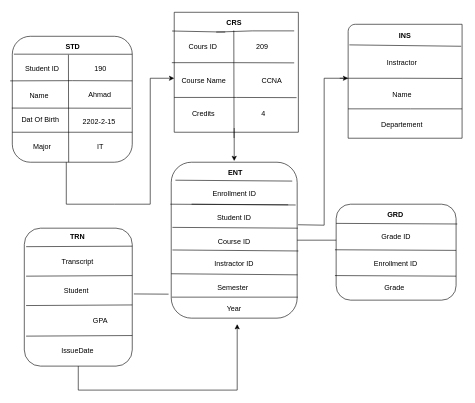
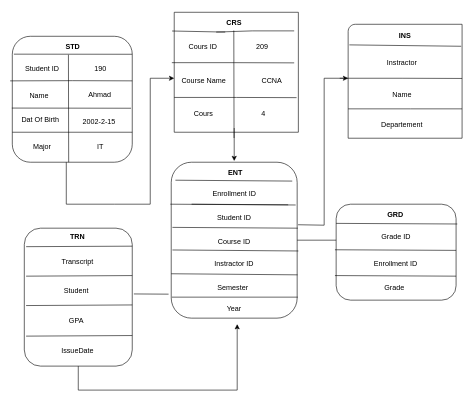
  <mxCell id="0" />
  <mxCell id="1" parent="0" />
  <mxCell id="2" value="&amp;nbsp;" style="rounded=1;whiteSpace=wrap;html=1;" parent="1" vertex="1"><mxGeometry x="20" y="60" width="200" height="210" as="geometry" /></mxCell>
  <mxCell id="3" value="" style="verticalLabelPosition=bottom;verticalAlign=top;html=1;shape=mxgraph.basic.corner_round_rect;dx=6;whiteSpace=wrap;" parent="1" vertex="1"><mxGeometry x="580" y="40" width="190" height="190" as="geometry" /></mxCell>
  <mxCell id="4" value="" style="endArrow=none;html=1;rounded=0;entryX=0.988;entryY=0.095;entryDx=0;entryDy=0;entryPerimeter=0;exitX=0.013;exitY=0.142;exitDx=0;exitDy=0;exitPerimeter=0;" parent="1" edge="1" source="2"><mxGeometry width="50" height="50" relative="1" as="geometry"><mxPoint x="60" y="90" as="sourcePoint" /><mxPoint x="220" y="90" as="targetPoint" /></mxGeometry></mxCell>
  <mxCell id="5" value="&lt;b&gt;STD&lt;/b&gt;" style="text;strokeColor=none;align=center;fillColor=none;html=1;verticalAlign=middle;whiteSpace=wrap;rounded=0;" parent="1" vertex="1"><mxGeometry x="91" y="62" width="60" height="30" as="geometry" /></mxCell>
  <mxCell id="6" value="" style="endArrow=classic;html=1;rounded=0;elbow=vertical;" parent="1" edge="1"><mxGeometry width="50" height="50" relative="1" as="geometry"><mxPoint x="110" y="270" as="sourcePoint" /><mxPoint x="290" y="130" as="targetPoint" /><Array as="points"><mxPoint x="110" y="340" /><mxPoint x="190" y="340" /><mxPoint x="250" y="340" /><mxPoint x="250" y="130" /></Array></mxGeometry></mxCell>
  <mxCell id="7" value="" style="endArrow=none;html=1;rounded=0;entryX=0.992;entryY=0.193;entryDx=0;entryDy=0;entryPerimeter=0;" parent="1" edge="1" target="3"><mxGeometry width="50" height="50" relative="1" as="geometry"><mxPoint x="582" y="74.33" as="sourcePoint" /><mxPoint x="742" y="74.33" as="targetPoint" /></mxGeometry></mxCell>
  <mxCell id="8" value="&lt;b&gt;INS&lt;/b&gt;" style="text;strokeColor=none;align=center;fillColor=none;html=1;verticalAlign=middle;whiteSpace=wrap;rounded=0;" parent="1" vertex="1"><mxGeometry x="645" y="44" width="60" height="30" as="geometry" /></mxCell>
  <mxCell id="9" value="" style="endArrow=classic;html=1;rounded=0;elbow=vertical;exitX=1.007;exitY=0.401;exitDx=0;exitDy=0;exitPerimeter=0;" parent="1" source="10" edge="1"><mxGeometry width="50" height="50" relative="1" as="geometry"><mxPoint x="512.31" y="392.98" as="sourcePoint" /><mxPoint x="580" y="130" as="targetPoint" /><Array as="points"><mxPoint x="540" y="375" /><mxPoint x="540" y="130" /></Array></mxGeometry></mxCell>
  <mxCell id="10" value="&amp;nbsp;" style="rounded=1;whiteSpace=wrap;html=1;arcSize=16;" parent="1" vertex="1"><mxGeometry x="285" y="270" width="210" height="260" as="geometry" /></mxCell>
  <mxCell id="11" value="" style="endArrow=classic;html=1;rounded=0;elbow=vertical;exitX=0.5;exitY=1;exitDx=0;exitDy=0;entryX=0.417;entryY=0;entryDx=0;entryDy=0;entryPerimeter=0;" parent="1" edge="1"><mxGeometry width="50" height="50" relative="1" as="geometry"><mxPoint x="390" y="213" as="sourcePoint" /><mxPoint x="390.02" y="268" as="targetPoint" /></mxGeometry></mxCell>
  <mxCell id="12" value="" style="endArrow=none;html=1;rounded=0;entryX=0.999;entryY=0.121;entryDx=0;entryDy=0;entryPerimeter=0;" parent="1" edge="1"><mxGeometry width="50" height="50" relative="1" as="geometry"><mxPoint x="292" y="300" as="sourcePoint" /><mxPoint x="486.79" y="301.46" as="targetPoint" /></mxGeometry></mxCell>
  <mxCell id="13" value="&lt;b&gt;ENT&lt;/b&gt;" style="text;strokeColor=none;align=center;fillColor=none;html=1;verticalAlign=middle;whiteSpace=wrap;rounded=0;" parent="1" vertex="1"><mxGeometry x="362" y="273" width="60" height="30" as="geometry" /></mxCell>
  <mxCell id="14" value="&amp;nbsp;" style="rounded=1;whiteSpace=wrap;html=1;" parent="1" vertex="1"><mxGeometry x="40" y="380" width="180" height="230" as="geometry" /></mxCell>
  <mxCell id="15" value="&lt;b&gt;TRN&lt;/b&gt;" style="text;strokeColor=none;align=center;fillColor=none;html=1;verticalAlign=middle;whiteSpace=wrap;rounded=0;" parent="1" vertex="1"><mxGeometry x="99" y="380" width="60" height="30" as="geometry" /></mxCell>
  <mxCell id="16" value="" style="endArrow=none;html=1;rounded=0;entryX=0.988;entryY=0.095;entryDx=0;entryDy=0;entryPerimeter=0;exitX=0.017;exitY=0.134;exitDx=0;exitDy=0;exitPerimeter=0;" parent="1" edge="1" source="14"><mxGeometry width="50" height="50" relative="1" as="geometry"><mxPoint x="60" y="410" as="sourcePoint" /><mxPoint x="220" y="410" as="targetPoint" /></mxGeometry></mxCell>
  <mxCell id="17" value="" style="endArrow=none;html=1;rounded=0;elbow=vertical;entryX=-0.021;entryY=0.827;entryDx=0;entryDy=0;entryPerimeter=0;exitX=1.015;exitY=0.455;exitDx=0;exitDy=0;exitPerimeter=0;" parent="1" edge="1"><mxGeometry width="50" height="50" relative="1" as="geometry"><mxPoint x="222.7" y="489.65" as="sourcePoint" /><mxPoint x="280.59" y="490.02" as="targetPoint" /></mxGeometry></mxCell>
  <mxCell id="18" value="" style="endArrow=classic;html=1;rounded=0;elbow=vertical;exitX=0.5;exitY=1;exitDx=0;exitDy=0;" parent="1" edge="1"><mxGeometry width="50" height="50" relative="1" as="geometry"><mxPoint x="130" y="610" as="sourcePoint" /><mxPoint x="395" y="540" as="targetPoint" /><Array as="points"><mxPoint x="130" y="650" /><mxPoint x="395" y="650" /></Array></mxGeometry></mxCell>
  <mxCell id="19" value="" style="rounded=1;whiteSpace=wrap;html=1;" parent="1" vertex="1"><mxGeometry x="560" y="340" width="200" height="160" as="geometry" /></mxCell>
  <mxCell id="20" value="&lt;b&gt;GRD&lt;/b&gt;" style="text;strokeColor=none;align=center;fillColor=none;html=1;verticalAlign=middle;whiteSpace=wrap;rounded=0;" parent="1" vertex="1"><mxGeometry x="629" y="343" width="60" height="30" as="geometry" /></mxCell>
  <mxCell id="21" value="" style="endArrow=none;html=1;rounded=0;elbow=vertical;entryX=-0.021;entryY=0.827;entryDx=0;entryDy=0;entryPerimeter=0;exitX=1;exitY=0.5;exitDx=0;exitDy=0;" parent="1" edge="1" source="10"><mxGeometry width="50" height="50" relative="1" as="geometry"><mxPoint x="500" y="400" as="sourcePoint" /><mxPoint x="560" y="400" as="targetPoint" /></mxGeometry></mxCell>
  <mxCell id="22" value="" style="swimlane;startSize=0;" vertex="1" parent="1"><mxGeometry x="290" y="20" width="207" height="200" as="geometry" /></mxCell>
  <mxCell id="23" value="" style="endArrow=none;html=1;rounded=0;exitX=0;exitY=1;exitDx=0;exitDy=0;" edge="1" parent="22" source="24"><mxGeometry width="50" height="50" relative="1" as="geometry"><mxPoint x="10" y="30" as="sourcePoint" /><mxPoint x="200" y="31" as="targetPoint" /><Array as="points"><mxPoint x="130" y="31" /></Array></mxGeometry></mxCell>
  <mxCell id="24" value="&lt;b&gt;CRS&lt;/b&gt;" style="text;strokeColor=none;align=center;fillColor=none;html=1;verticalAlign=middle;whiteSpace=wrap;rounded=0;" vertex="1" parent="22"><mxGeometry x="70" y="3" width="60" height="30" as="geometry" /></mxCell>
  <mxCell id="25" value="" style="endArrow=none;html=1;rounded=0;exitX=-0.017;exitY=0.156;exitDx=0;exitDy=0;exitPerimeter=0;entryX=0.25;entryY=1;entryDx=0;entryDy=0;" edge="1" parent="22" source="22" target="24"><mxGeometry width="50" height="50" relative="1" as="geometry"><mxPoint x="347" y="81" as="sourcePoint" /><mxPoint x="550" y="81" as="targetPoint" /></mxGeometry></mxCell>
  <mxCell id="26" value="" style="endArrow=none;html=1;rounded=0;entryX=-0.207;entryY=-0.307;entryDx=0;entryDy=0;entryPerimeter=0;" edge="1" parent="22"><mxGeometry width="50" height="50" relative="1" as="geometry"><mxPoint x="99.75" y="209.61" as="sourcePoint" /><mxPoint x="99.33" y="30.4" as="targetPoint" /></mxGeometry></mxCell>
  <mxCell id="27" value="" style="endArrow=none;html=1;rounded=0;exitX=-0.018;exitY=0.354;exitDx=0;exitDy=0;exitPerimeter=0;entryX=1;entryY=0.32;entryDx=0;entryDy=0;entryPerimeter=0;" edge="1" parent="22"><mxGeometry width="50" height="50" relative="1" as="geometry"><mxPoint x="-4" y="84" as="sourcePoint" /><mxPoint x="200" y="84.33" as="targetPoint" /><Array as="points"><mxPoint x="100" y="84" /></Array></mxGeometry></mxCell>
  <mxCell id="28" value="" style="endArrow=none;html=1;rounded=0;exitX=-0.018;exitY=0.354;exitDx=0;exitDy=0;exitPerimeter=0;entryX=1;entryY=0.32;entryDx=0;entryDy=0;entryPerimeter=0;" edge="1" parent="22"><mxGeometry width="50" height="50" relative="1" as="geometry"><mxPoint y="142" as="sourcePoint" /><mxPoint x="204" y="142.33" as="targetPoint" /><Array as="points"><mxPoint x="104" y="142" /></Array></mxGeometry></mxCell>
  <mxCell id="29" value="Cours ID" style="text;strokeColor=none;align=center;fillColor=none;html=1;verticalAlign=middle;whiteSpace=wrap;rounded=0;" vertex="1" parent="22"><mxGeometry x="18" y="42" width="60" height="30" as="geometry" /></mxCell>
  <mxCell id="30" value="209" style="text;strokeColor=none;align=center;fillColor=none;html=1;verticalAlign=middle;whiteSpace=wrap;rounded=0;" vertex="1" parent="22"><mxGeometry x="117" y="42" width="60" height="30" as="geometry" /></mxCell>
  <mxCell id="31" value="CCNA" style="text;strokeColor=none;align=center;fillColor=none;html=1;verticalAlign=middle;whiteSpace=wrap;rounded=0;" vertex="1" parent="22"><mxGeometry x="133" y="99" width="60" height="30" as="geometry" /></mxCell>
  <mxCell id="32" value="Course Name" style="text;strokeColor=none;align=center;fillColor=none;html=1;verticalAlign=middle;whiteSpace=wrap;rounded=0;" vertex="1" parent="22"><mxGeometry x="9" y="100" width="81" height="30" as="geometry" /></mxCell>
  <mxCell id="33" value="4" style="text;strokeColor=none;align=center;fillColor=none;html=1;verticalAlign=middle;whiteSpace=wrap;rounded=0;" vertex="1" parent="22"><mxGeometry x="119" y="155" width="60" height="30" as="geometry" /></mxCell>
- <mxCell id="34" value="Credits" style="text;strokeColor=none;align=center;fillColor=none;html=1;verticalAlign=middle;whiteSpace=wrap;rounded=0;" vertex="1" parent="22"><mxGeometry x="19" y="155" width="60" height="30" as="geometry" /></mxCell>
+ <mxCell id="34" value="Cours" style="text;strokeColor=none;align=center;fillColor=none;html=1;verticalAlign=middle;whiteSpace=wrap;rounded=0;" vertex="1" parent="22"><mxGeometry x="19" y="155" width="60" height="30" as="geometry" /></mxCell>
  <mxCell id="35" value="" style="endArrow=none;html=1;rounded=0;entryX=-0.207;entryY=-0.307;entryDx=0;entryDy=0;entryPerimeter=0;" edge="1" parent="1"><mxGeometry width="50" height="50" relative="1" as="geometry"><mxPoint x="114" y="270" as="sourcePoint" /><mxPoint x="113.58" y="90.79" as="targetPoint" /></mxGeometry></mxCell>
  <mxCell id="36" value="" style="endArrow=none;html=1;rounded=0;exitX=-0.018;exitY=0.354;exitDx=0;exitDy=0;exitPerimeter=0;entryX=1;entryY=0.32;entryDx=0;entryDy=0;entryPerimeter=0;" edge="1" parent="1" source="2"><mxGeometry width="50" height="50" relative="1" as="geometry"><mxPoint x="61.76" y="135.17" as="sourcePoint" /><mxPoint x="220" y="134.33" as="targetPoint" /><Array as="points"><mxPoint x="120" y="134" /></Array></mxGeometry></mxCell>
  <mxCell id="37" value="" style="endArrow=none;html=1;rounded=0;entryX=1;entryY=0.32;entryDx=0;entryDy=0;entryPerimeter=0;" edge="1" parent="1"><mxGeometry width="50" height="50" relative="1" as="geometry"><mxPoint x="20" y="220" as="sourcePoint" /><mxPoint x="220" y="220" as="targetPoint" /></mxGeometry></mxCell>
  <mxCell id="38" value="" style="endArrow=none;html=1;rounded=0;exitX=-0.004;exitY=0.57;exitDx=0;exitDy=0;exitPerimeter=0;entryX=1;entryY=0.32;entryDx=0;entryDy=0;entryPerimeter=0;" edge="1" parent="1" source="2"><mxGeometry width="50" height="50" relative="1" as="geometry"><mxPoint x="60" y="181" as="sourcePoint" /><mxPoint x="218" y="180" as="targetPoint" /></mxGeometry></mxCell>
  <mxCell id="39" value="Name" style="text;strokeColor=none;align=center;fillColor=none;html=1;verticalAlign=middle;whiteSpace=wrap;rounded=0;" vertex="1" parent="1"><mxGeometry x="35" y="144" width="60" height="30" as="geometry" /></mxCell>
  <mxCell id="40" value="Major" style="text;strokeColor=none;align=center;fillColor=none;html=1;verticalAlign=middle;whiteSpace=wrap;rounded=0;" vertex="1" parent="1"><mxGeometry x="40" y="230" width="60" height="30" as="geometry" /></mxCell>
  <mxCell id="41" value="Ahmad" style="text;strokeColor=none;align=center;fillColor=none;html=1;verticalAlign=middle;whiteSpace=wrap;rounded=0;" vertex="1" parent="1"><mxGeometry x="136" y="142" width="60" height="30" as="geometry" /></mxCell>
- <mxCell id="42" value="2202-2-15" style="text;strokeColor=none;align=center;fillColor=none;html=1;verticalAlign=middle;whiteSpace=wrap;rounded=0;" vertex="1" parent="1"><mxGeometry x="135" y="188" width="60" height="30" as="geometry" /></mxCell>
+ <mxCell id="42" value="2002-2-15" style="text;strokeColor=none;align=center;fillColor=none;html=1;verticalAlign=middle;whiteSpace=wrap;rounded=0;" vertex="1" parent="1"><mxGeometry x="135" y="188" width="60" height="30" as="geometry" /></mxCell>
  <mxCell id="43" value="IT" style="text;strokeColor=none;align=center;fillColor=none;html=1;verticalAlign=middle;whiteSpace=wrap;rounded=0;" vertex="1" parent="1"><mxGeometry x="137" y="230" width="60" height="30" as="geometry" /></mxCell>
  <mxCell id="44" value="190" style="text;strokeColor=none;align=center;fillColor=none;html=1;verticalAlign=middle;whiteSpace=wrap;rounded=0;" vertex="1" parent="1"><mxGeometry x="137" y="100" width="60" height="30" as="geometry" /></mxCell>
  <mxCell id="45" value="Student ID" style="text;strokeColor=none;align=center;fillColor=none;html=1;verticalAlign=middle;whiteSpace=wrap;rounded=0;" vertex="1" parent="1"><mxGeometry x="40" y="100" width="60" height="30" as="geometry" /></mxCell>
  <mxCell id="46" value="Dat Of Birth" style="text;strokeColor=none;align=center;fillColor=none;html=1;verticalAlign=middle;whiteSpace=wrap;rounded=0;" vertex="1" parent="1"><mxGeometry x="31" y="185" width="72" height="30" as="geometry" /></mxCell>
  <mxCell id="47" value="" style="endArrow=none;html=1;rounded=0;exitX=-0.018;exitY=0.354;exitDx=0;exitDy=0;exitPerimeter=0;entryX=1;entryY=0.32;entryDx=0;entryDy=0;entryPerimeter=0;" edge="1" parent="1"><mxGeometry width="50" height="50" relative="1" as="geometry"><mxPoint x="566" y="130" as="sourcePoint" /><mxPoint x="770" y="130.33" as="targetPoint" /><Array as="points"><mxPoint x="670" y="130" /></Array></mxGeometry></mxCell>
  <mxCell id="48" value="" style="endArrow=none;html=1;rounded=0;exitX=-0.018;exitY=0.354;exitDx=0;exitDy=0;exitPerimeter=0;" edge="1" parent="1"><mxGeometry width="50" height="50" relative="1" as="geometry"><mxPoint x="580" y="181" as="sourcePoint" /><mxPoint x="770" y="181" as="targetPoint" /><Array as="points"><mxPoint x="684" y="181" /></Array></mxGeometry></mxCell>
  <mxCell id="49" value="Name" style="text;strokeColor=none;align=center;fillColor=none;html=1;verticalAlign=middle;whiteSpace=wrap;rounded=0;" vertex="1" parent="1"><mxGeometry x="640" y="142" width="60" height="30" as="geometry" /></mxCell>
  <mxCell id="50" value="Instractor" style="text;strokeColor=none;align=center;fillColor=none;html=1;verticalAlign=middle;whiteSpace=wrap;rounded=0;" vertex="1" parent="1"><mxGeometry x="640" y="90" width="60" height="30" as="geometry" /></mxCell>
  <mxCell id="51" value="Departement" style="text;strokeColor=none;align=center;fillColor=none;html=1;verticalAlign=middle;whiteSpace=wrap;rounded=0;" vertex="1" parent="1"><mxGeometry x="640" y="192" width="60" height="30" as="geometry" /></mxCell>
  <mxCell id="52" value="" style="endArrow=none;html=1;rounded=0;" edge="1" parent="1"><mxGeometry width="50" height="50" relative="1" as="geometry"><mxPoint x="319" y="340" as="sourcePoint" /><mxPoint x="480" y="341" as="targetPoint" /></mxGeometry></mxCell>
  <mxCell id="53" value="" style="endArrow=none;html=1;rounded=0;" edge="1" parent="1"><mxGeometry width="50" height="50" relative="1" as="geometry"><mxPoint x="287" y="416.33" as="sourcePoint" /><mxPoint x="497" y="418" as="targetPoint" /></mxGeometry></mxCell>
  <mxCell id="54" value="" style="endArrow=none;html=1;rounded=0;entryX=1.003;entryY=0.63;entryDx=0;entryDy=0;entryPerimeter=0;" edge="1" parent="1"><mxGeometry width="50" height="50" relative="1" as="geometry"><mxPoint x="285" y="456" as="sourcePoint" /><mxPoint x="495.63" y="457.8" as="targetPoint" /></mxGeometry></mxCell>
  <mxCell id="55" value="" style="endArrow=none;html=1;rounded=0;" edge="1" parent="1"><mxGeometry width="50" height="50" relative="1" as="geometry"><mxPoint x="286" y="495" as="sourcePoint" /><mxPoint x="496" y="495" as="targetPoint" /></mxGeometry></mxCell>
  <mxCell id="56" value="" style="endArrow=none;html=1;rounded=0;" edge="1" parent="1"><mxGeometry width="50" height="50" relative="1" as="geometry"><mxPoint x="287" y="378.67" as="sourcePoint" /><mxPoint x="496" y="380" as="targetPoint" /></mxGeometry></mxCell>
  <mxCell id="57" value="Enrollment ID" style="text;strokeColor=none;align=center;fillColor=none;html=1;verticalAlign=middle;whiteSpace=wrap;rounded=0;" vertex="1" parent="1"><mxGeometry x="343" y="308" width="95" height="30" as="geometry" /></mxCell>
  <mxCell id="58" value="Student ID" style="text;strokeColor=none;align=center;fillColor=none;html=1;verticalAlign=middle;whiteSpace=wrap;rounded=0;" vertex="1" parent="1"><mxGeometry x="360" y="348" width="60" height="30" as="geometry" /></mxCell>
  <mxCell id="59" value="Course ID" style="text;strokeColor=none;align=center;fillColor=none;html=1;verticalAlign=middle;whiteSpace=wrap;rounded=0;" vertex="1" parent="1"><mxGeometry x="360" y="388" width="60" height="30" as="geometry" /></mxCell>
  <mxCell id="60" value="Instractor&lt;span style=&quot;white-space: pre;&quot;&gt;&#09;&lt;/span&gt;ID" style="text;strokeColor=none;align=center;fillColor=none;html=1;verticalAlign=middle;whiteSpace=wrap;rounded=0;" vertex="1" parent="1"><mxGeometry x="360" y="425" width="60" height="30" as="geometry" /></mxCell>
  <mxCell id="61" value="Semester" style="text;strokeColor=none;align=center;fillColor=none;html=1;verticalAlign=middle;whiteSpace=wrap;rounded=0;" vertex="1" parent="1"><mxGeometry x="358" y="465" width="60" height="30" as="geometry" /></mxCell>
  <mxCell id="62" value="Year" style="text;strokeColor=none;align=center;fillColor=none;html=1;verticalAlign=middle;whiteSpace=wrap;rounded=0;" vertex="1" parent="1"><mxGeometry x="360" y="500" width="60" height="30" as="geometry" /></mxCell>
  <mxCell id="63" value="" style="endArrow=none;html=1;rounded=0;" edge="1" parent="1"><mxGeometry width="50" height="50" relative="1" as="geometry"><mxPoint x="283.5" y="340" as="sourcePoint" /><mxPoint x="492.5" y="341.33" as="targetPoint" /></mxGeometry></mxCell>
  <mxCell id="64" value="" style="endArrow=none;html=1;rounded=0;" edge="1" parent="1"><mxGeometry width="50" height="50" relative="1" as="geometry"><mxPoint x="558" y="416" as="sourcePoint" /><mxPoint x="760" y="417" as="targetPoint" /></mxGeometry></mxCell>
  <mxCell id="65" value="" style="endArrow=none;html=1;rounded=0;" edge="1" parent="1"><mxGeometry width="50" height="50" relative="1" as="geometry"><mxPoint x="560" y="372" as="sourcePoint" /><mxPoint x="762" y="373" as="targetPoint" /></mxGeometry></mxCell>
  <mxCell id="66" value="" style="endArrow=none;html=1;rounded=0;" edge="1" parent="1"><mxGeometry width="50" height="50" relative="1" as="geometry"><mxPoint x="558" y="459" as="sourcePoint" /><mxPoint x="760" y="460" as="targetPoint" /></mxGeometry></mxCell>
  <mxCell id="67" value="Grade ID" style="text;strokeColor=none;align=center;fillColor=none;html=1;verticalAlign=middle;whiteSpace=wrap;rounded=0;" vertex="1" parent="1"><mxGeometry x="630" y="380" width="60" height="30" as="geometry" /></mxCell>
  <mxCell id="68" value="Grade&amp;nbsp;" style="text;strokeColor=none;align=center;fillColor=none;html=1;verticalAlign=middle;whiteSpace=wrap;rounded=0;" vertex="1" parent="1"><mxGeometry x="629" y="465" width="60" height="30" as="geometry" /></mxCell>
  <mxCell id="69" value="Enrollment ID" style="text;strokeColor=none;align=center;fillColor=none;html=1;verticalAlign=middle;whiteSpace=wrap;rounded=0;" vertex="1" parent="1"><mxGeometry x="611.5" y="425" width="95" height="30" as="geometry" /></mxCell>
  <mxCell id="70" value="" style="endArrow=none;html=1;rounded=0;entryX=0.988;entryY=0.095;entryDx=0;entryDy=0;entryPerimeter=0;exitX=0.017;exitY=0.134;exitDx=0;exitDy=0;exitPerimeter=0;" edge="1" parent="1"><mxGeometry width="50" height="50" relative="1" as="geometry"><mxPoint x="43" y="460" as="sourcePoint" /><mxPoint x="220" y="459" as="targetPoint" /></mxGeometry></mxCell>
  <mxCell id="71" value="" style="endArrow=none;html=1;rounded=0;entryX=0.988;entryY=0.095;entryDx=0;entryDy=0;entryPerimeter=0;exitX=0.017;exitY=0.134;exitDx=0;exitDy=0;exitPerimeter=0;" edge="1" parent="1"><mxGeometry width="50" height="50" relative="1" as="geometry"><mxPoint x="43" y="509" as="sourcePoint" /><mxPoint x="220" y="508" as="targetPoint" /></mxGeometry></mxCell>
  <mxCell id="72" value="" style="endArrow=none;html=1;rounded=0;entryX=0.988;entryY=0.095;entryDx=0;entryDy=0;entryPerimeter=0;exitX=0.017;exitY=0.134;exitDx=0;exitDy=0;exitPerimeter=0;" edge="1" parent="1"><mxGeometry width="50" height="50" relative="1" as="geometry"><mxPoint x="43" y="560" as="sourcePoint" /><mxPoint x="220" y="559" as="targetPoint" /></mxGeometry></mxCell>
  <mxCell id="73" value="Transcript" style="text;strokeColor=none;align=center;fillColor=none;html=1;verticalAlign=middle;whiteSpace=wrap;rounded=0;" vertex="1" parent="1"><mxGeometry x="99" y="421" width="60" height="30" as="geometry" /></mxCell>
  <mxCell id="74" value="Student" style="text;strokeColor=none;align=center;fillColor=none;html=1;verticalAlign=middle;whiteSpace=wrap;rounded=0;" vertex="1" parent="1"><mxGeometry x="97" y="470" width="60" height="30" as="geometry" /></mxCell>
- <mxCell id="75" value="GPA" style="text;strokeColor=none;align=center;fillColor=none;html=1;verticalAlign=middle;whiteSpace=wrap;rounded=0;" vertex="1" parent="1"><mxGeometry x="137" y="520" width="60" height="30" as="geometry" /></mxCell>
+ <mxCell id="75" value="GPA" style="text;strokeColor=none;align=center;fillColor=none;html=1;verticalAlign=middle;whiteSpace=wrap;rounded=0;" vertex="1" parent="1"><mxGeometry x="97" y="520" width="60" height="30" as="geometry" /></mxCell>
  <mxCell id="76" value="IssueDate" style="text;strokeColor=none;align=center;fillColor=none;html=1;verticalAlign=middle;whiteSpace=wrap;rounded=0;" vertex="1" parent="1"><mxGeometry x="99" y="570" width="60" height="30" as="geometry" /></mxCell>
